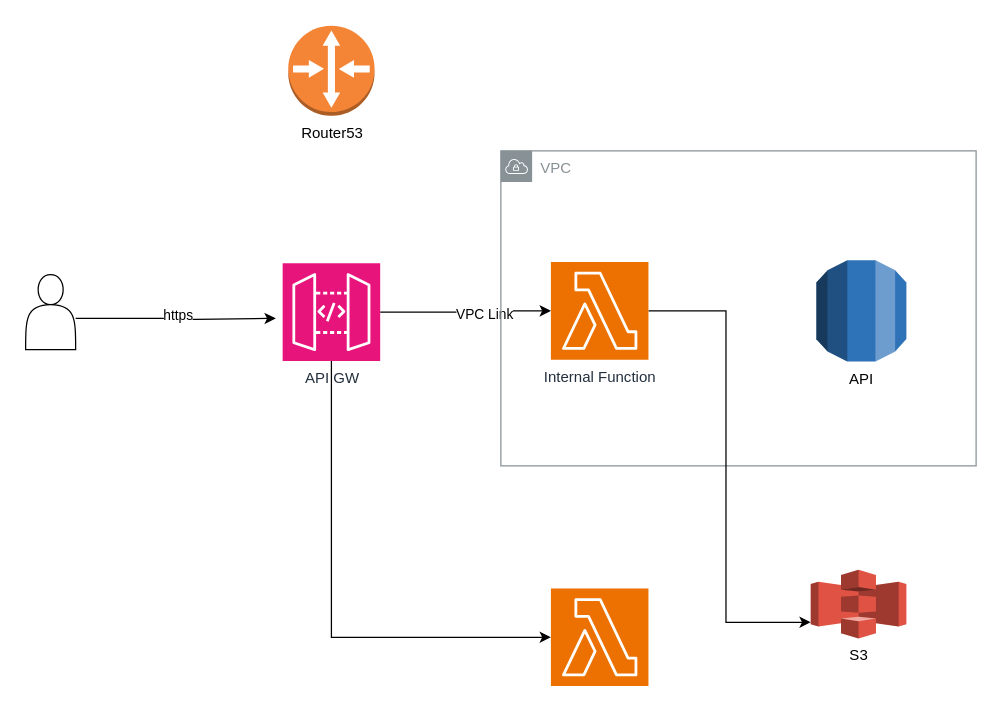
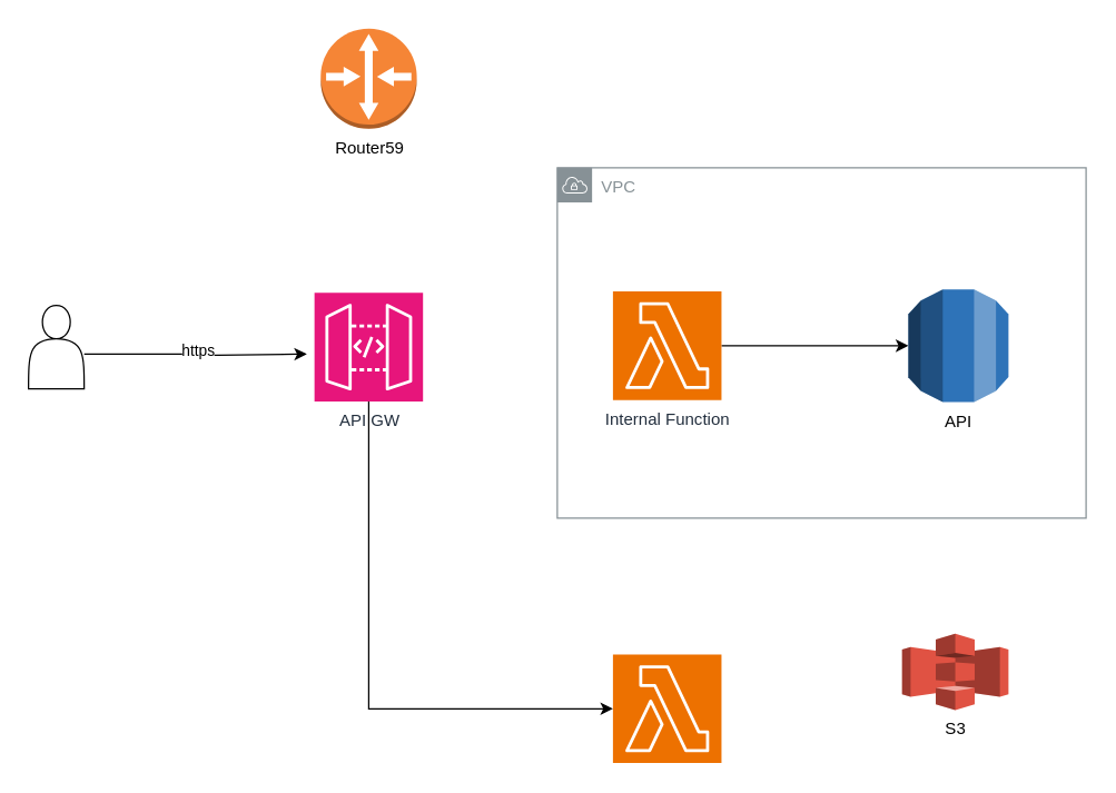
  <mxCell id="0" />
  <mxCell id="1" parent="0" />
- <mxCell id="2" value="Router53" style="outlineConnect=0;dashed=0;verticalLabelPosition=bottom;verticalAlign=top;align=center;html=1;shape=mxgraph.aws3.router;fillColor=#F58536;gradientColor=none;" vertex="1" parent="1"><mxGeometry x="230" y="20" width="69" height="72" as="geometry" /></mxCell>
- <mxCell id="3" style="edgeStyle=orthogonalEdgeStyle;rounded=0;orthogonalLoop=1;jettySize=auto;html=1;" edge="1" parent="1" source="5" target="12"><mxGeometry relative="1" as="geometry" /></mxCell>
- <mxCell id="4" value="VPC Link" style="edgeLabel;html=1;align=center;verticalAlign=middle;resizable=0;points=[];" vertex="1" connectable="0" parent="3"><mxGeometry x="0.215" y="-2" relative="1" as="geometry"><mxPoint as="offset" /></mxGeometry></mxCell>
+ <mxCell id="2" value="Router59" style="outlineConnect=0;dashed=0;verticalLabelPosition=bottom;verticalAlign=top;align=center;html=1;shape=mxgraph.aws3.router;fillColor=#F58536;gradientColor=none;" vertex="1" parent="1"><mxGeometry x="230" y="20" width="69" height="72" as="geometry" /></mxCell>
  <mxCell id="5" value="API GW" style="sketch=0;points=[[0,0,0],[0.25,0,0],[0.5,0,0],[0.75,0,0],[1,0,0],[0,1,0],[0.25,1,0],[0.5,1,0],[0.75,1,0],[1,1,0],[0,0.25,0],[0,0.5,0],[0,0.75,0],[1,0.25,0],[1,0.5,0],[1,0.75,0]];outlineConnect=0;fontColor=#232F3E;fillColor=#E7157B;strokeColor=#ffffff;dashed=0;verticalLabelPosition=bottom;verticalAlign=top;align=center;html=1;fontSize=12;fontStyle=0;aspect=fixed;shape=mxgraph.aws4.resourceIcon;resIcon=mxgraph.aws4.api_gateway;" vertex="1" parent="1"><mxGeometry x="225.5" y="210" width="78" height="78" as="geometry" /></mxCell>
  <mxCell id="6" style="edgeStyle=orthogonalEdgeStyle;rounded=0;orthogonalLoop=1;jettySize=auto;html=1;" edge="1" parent="1"><mxGeometry relative="1" as="geometry"><mxPoint x="220" y="254" as="targetPoint" /><mxPoint x="60" y="254" as="sourcePoint" /><Array as="points"><mxPoint x="140" y="254" /><mxPoint x="140" y="255" /></Array></mxGeometry></mxCell>
  <mxCell id="7" value="https" style="edgeLabel;html=1;align=center;verticalAlign=middle;resizable=0;points=[];" vertex="1" connectable="0" parent="6"><mxGeometry x="0.027" y="3" relative="1" as="geometry"><mxPoint as="offset" /></mxGeometry></mxCell>
  <mxCell id="8" value="" style="shape=actor;whiteSpace=wrap;html=1;" vertex="1" parent="1"><mxGeometry x="20" y="219" width="40" height="60" as="geometry" /></mxCell>
  <mxCell id="9" value="VPC" style="sketch=0;outlineConnect=0;gradientColor=none;html=1;whiteSpace=wrap;fontSize=12;fontStyle=0;shape=mxgraph.aws4.group;grIcon=mxgraph.aws4.group_vpc;strokeColor=#879196;fillColor=none;verticalAlign=top;align=left;spacingLeft=30;fontColor=#879196;dashed=0;" vertex="1" parent="1"><mxGeometry x="400" y="120" width="380" height="252" as="geometry" /></mxCell>
- <mxCell id="11" style="edgeStyle=orthogonalEdgeStyle;rounded=0;orthogonalLoop=1;jettySize=auto;html=1;" edge="1" parent="1" source="12" target="15"><mxGeometry relative="1" as="geometry"><Array as="points"><mxPoint x="580" y="248" /><mxPoint x="580" y="497" /></Array></mxGeometry></mxCell>
+ <mxCell id="10" style="edgeStyle=orthogonalEdgeStyle;rounded=0;orthogonalLoop=1;jettySize=auto;html=1;" edge="1" parent="1" source="12" target="14"><mxGeometry relative="1" as="geometry" /></mxCell>
  <mxCell id="12" value="Internal Function" style="sketch=0;points=[[0,0,0],[0.25,0,0],[0.5,0,0],[0.75,0,0],[1,0,0],[0,1,0],[0.25,1,0],[0.5,1,0],[0.75,1,0],[1,1,0],[0,0.25,0],[0,0.5,0],[0,0.75,0],[1,0.25,0],[1,0.5,0],[1,0.75,0]];outlineConnect=0;fontColor=#232F3E;fillColor=#ED7100;strokeColor=#ffffff;dashed=0;verticalLabelPosition=bottom;verticalAlign=top;align=center;html=1;fontSize=12;fontStyle=0;aspect=fixed;shape=mxgraph.aws4.resourceIcon;resIcon=mxgraph.aws4.lambda;" vertex="1" parent="1"><mxGeometry x="440" y="209" width="78" height="78" as="geometry" /></mxCell>
  <mxCell id="13" value="" style="sketch=0;points=[[0,0,0],[0.25,0,0],[0.5,0,0],[0.75,0,0],[1,0,0],[0,1,0],[0.25,1,0],[0.5,1,0],[0.75,1,0],[1,1,0],[0,0.25,0],[0,0.5,0],[0,0.75,0],[1,0.25,0],[1,0.5,0],[1,0.75,0]];outlineConnect=0;fontColor=#232F3E;fillColor=#ED7100;strokeColor=#ffffff;dashed=0;verticalLabelPosition=bottom;verticalAlign=top;align=center;html=1;fontSize=12;fontStyle=0;aspect=fixed;shape=mxgraph.aws4.resourceIcon;resIcon=mxgraph.aws4.lambda;" vertex="1" parent="1"><mxGeometry x="440" y="470" width="78" height="78" as="geometry" /></mxCell>
  <mxCell id="14" value="API" style="outlineConnect=0;dashed=0;verticalLabelPosition=bottom;verticalAlign=top;align=center;html=1;shape=mxgraph.aws3.rds;fillColor=#2E73B8;gradientColor=none;" vertex="1" parent="1"><mxGeometry x="652.25" y="207.5" width="72" height="81" as="geometry" /></mxCell>
  <mxCell id="15" value="S3" style="outlineConnect=0;dashed=0;verticalLabelPosition=bottom;verticalAlign=top;align=center;html=1;shape=mxgraph.aws3.s3;fillColor=#E05243;gradientColor=none;" vertex="1" parent="1"><mxGeometry x="647.75" y="455" width="76.5" height="55" as="geometry" /></mxCell>
  <mxCell id="16" style="edgeStyle=orthogonalEdgeStyle;rounded=0;orthogonalLoop=1;jettySize=auto;html=1;entryX=0;entryY=0.5;entryDx=0;entryDy=0;entryPerimeter=0;" edge="1" parent="1" source="5" target="13"><mxGeometry relative="1" as="geometry"><Array as="points"><mxPoint x="265" y="509" /></Array></mxGeometry></mxCell>
